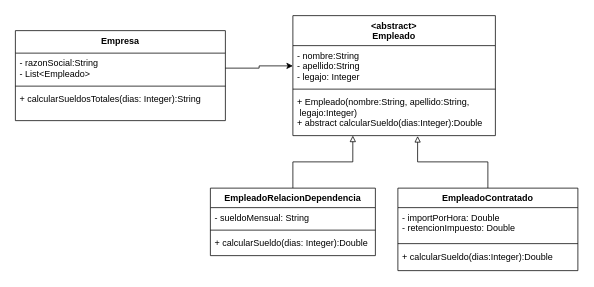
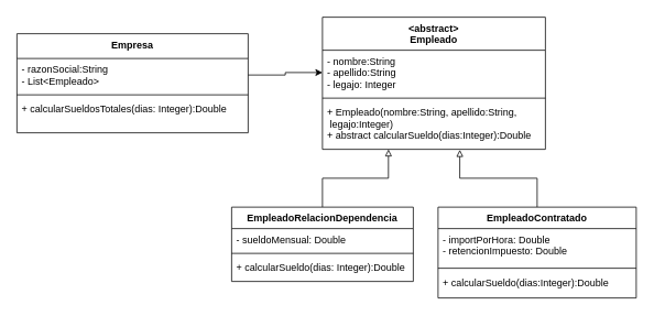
  <mxCell id="0" />
  <mxCell id="1" parent="0" />
  <mxCell id="2" value="&lt;abstract&gt;&#10;Empleado" style="swimlane;fontStyle=1;align=center;verticalAlign=top;childLayout=stackLayout;horizontal=1;startSize=40;horizontalStack=0;resizeParent=1;resizeParentMax=0;resizeLast=0;collapsible=1;marginBottom=0;" vertex="1" parent="1"><mxGeometry x="390" y="20" width="270" height="160" as="geometry" /></mxCell>
  <mxCell id="3" value="- nombre:String&#10;- apellido:String&#10;- legajo: Integer" style="text;strokeColor=none;fillColor=none;align=left;verticalAlign=top;spacingLeft=4;spacingRight=4;overflow=hidden;rotatable=0;points=[[0,0.5],[1,0.5]];portConstraint=eastwest;" vertex="1" parent="2"><mxGeometry y="40" width="270" height="54" as="geometry" /></mxCell>
  <mxCell id="4" value="" style="line;strokeWidth=1;fillColor=none;align=left;verticalAlign=middle;spacingTop=-1;spacingLeft=3;spacingRight=3;rotatable=0;labelPosition=right;points=[];portConstraint=eastwest;strokeColor=inherit;" vertex="1" parent="2"><mxGeometry y="94" width="270" height="8" as="geometry" /></mxCell>
  <mxCell id="5" value="+ Empleado(nombre:String, apellido:String,&#10; legajo:Integer)&#10;+ abstract calcularSueldo(dias:Integer):Double" style="text;strokeColor=none;fillColor=none;align=left;verticalAlign=top;spacingLeft=4;spacingRight=4;overflow=hidden;rotatable=0;points=[[0,0.5],[1,0.5]];portConstraint=eastwest;" vertex="1" parent="2"><mxGeometry y="102" width="270" height="58" as="geometry" /></mxCell>
  <mxCell id="6" value="Empresa" style="swimlane;fontStyle=1;align=center;verticalAlign=top;childLayout=stackLayout;horizontal=1;startSize=30;horizontalStack=0;resizeParent=1;resizeParentMax=0;resizeLast=0;collapsible=1;marginBottom=0;" vertex="1" parent="1"><mxGeometry x="20" y="40" width="280" height="120" as="geometry" /></mxCell>
  <mxCell id="7" value="- razonSocial:String&#10;- List&lt;Empleado&gt;" style="text;strokeColor=none;fillColor=none;align=left;verticalAlign=top;spacingLeft=4;spacingRight=4;overflow=hidden;rotatable=0;points=[[0,0.5],[1,0.5]];portConstraint=eastwest;" vertex="1" parent="6"><mxGeometry y="30" width="280" height="40" as="geometry" /></mxCell>
  <mxCell id="8" value="" style="line;strokeWidth=1;fillColor=none;align=left;verticalAlign=middle;spacingTop=-1;spacingLeft=3;spacingRight=3;rotatable=0;labelPosition=right;points=[];portConstraint=eastwest;strokeColor=inherit;" vertex="1" parent="6"><mxGeometry y="70" width="280" height="8" as="geometry" /></mxCell>
- <mxCell id="9" value="+ calcularSueldosTotales(dias: Integer):String" style="text;strokeColor=none;fillColor=none;align=left;verticalAlign=top;spacingLeft=4;spacingRight=4;overflow=hidden;rotatable=0;points=[[0,0.5],[1,0.5]];portConstraint=eastwest;" vertex="1" parent="6"><mxGeometry y="78" width="280" height="42" as="geometry" /></mxCell>
+ <mxCell id="9" value="+ calcularSueldosTotales(dias: Integer):Double" style="text;strokeColor=none;fillColor=none;align=left;verticalAlign=top;spacingLeft=4;spacingRight=4;overflow=hidden;rotatable=0;points=[[0,0.5],[1,0.5]];portConstraint=eastwest;" vertex="1" parent="6"><mxGeometry y="78" width="280" height="42" as="geometry" /></mxCell>
  <mxCell id="10" style="edgeStyle=orthogonalEdgeStyle;rounded=0;orthogonalLoop=1;jettySize=auto;html=1;entryX=0.296;entryY=1;entryDx=0;entryDy=0;entryPerimeter=0;endArrow=block;endFill=0;" edge="1" parent="1" source="11" target="5"><mxGeometry relative="1" as="geometry" /></mxCell>
  <mxCell id="11" value="EmpleadoRelacionDependencia" style="swimlane;fontStyle=1;align=center;verticalAlign=top;childLayout=stackLayout;horizontal=1;startSize=26;horizontalStack=0;resizeParent=1;resizeParentMax=0;resizeLast=0;collapsible=1;marginBottom=0;" vertex="1" parent="1"><mxGeometry x="280" y="250" width="220" height="90" as="geometry" /></mxCell>
- <mxCell id="12" value="- sueldoMensual: String" style="text;strokeColor=none;fillColor=none;align=left;verticalAlign=top;spacingLeft=4;spacingRight=4;overflow=hidden;rotatable=0;points=[[0,0.5],[1,0.5]];portConstraint=eastwest;" vertex="1" parent="11"><mxGeometry y="26" width="220" height="26" as="geometry" /></mxCell>
+ <mxCell id="12" value="- sueldoMensual: Double" style="text;strokeColor=none;fillColor=none;align=left;verticalAlign=top;spacingLeft=4;spacingRight=4;overflow=hidden;rotatable=0;points=[[0,0.5],[1,0.5]];portConstraint=eastwest;" vertex="1" parent="11"><mxGeometry y="26" width="220" height="26" as="geometry" /></mxCell>
  <mxCell id="13" value="" style="line;strokeWidth=1;fillColor=none;align=left;verticalAlign=middle;spacingTop=-1;spacingLeft=3;spacingRight=3;rotatable=0;labelPosition=right;points=[];portConstraint=eastwest;strokeColor=inherit;" vertex="1" parent="11"><mxGeometry y="52" width="220" height="8" as="geometry" /></mxCell>
  <mxCell id="14" value="+ calcularSueldo(dias: Integer):Double" style="text;strokeColor=none;fillColor=none;align=left;verticalAlign=top;spacingLeft=4;spacingRight=4;overflow=hidden;rotatable=0;points=[[0,0.5],[1,0.5]];portConstraint=eastwest;" vertex="1" parent="11"><mxGeometry y="60" width="220" height="30" as="geometry" /></mxCell>
  <mxCell id="15" style="edgeStyle=orthogonalEdgeStyle;rounded=0;orthogonalLoop=1;jettySize=auto;html=1;entryX=0.616;entryY=1.01;entryDx=0;entryDy=0;entryPerimeter=0;endArrow=block;endFill=0;" edge="1" parent="1" source="16" target="5"><mxGeometry relative="1" as="geometry" /></mxCell>
  <mxCell id="16" value="EmpleadoContratado" style="swimlane;fontStyle=1;align=center;verticalAlign=top;childLayout=stackLayout;horizontal=1;startSize=26;horizontalStack=0;resizeParent=1;resizeParentMax=0;resizeLast=0;collapsible=1;marginBottom=0;" vertex="1" parent="1"><mxGeometry x="530" y="250" width="240" height="110" as="geometry" /></mxCell>
  <mxCell id="17" value="- importPorHora: Double&#10;- retencionImpuesto: Double" style="text;strokeColor=none;fillColor=none;align=left;verticalAlign=top;spacingLeft=4;spacingRight=4;overflow=hidden;rotatable=0;points=[[0,0.5],[1,0.5]];portConstraint=eastwest;" vertex="1" parent="16"><mxGeometry y="26" width="240" height="44" as="geometry" /></mxCell>
  <mxCell id="18" value="" style="line;strokeWidth=1;fillColor=none;align=left;verticalAlign=middle;spacingTop=-1;spacingLeft=3;spacingRight=3;rotatable=0;labelPosition=right;points=[];portConstraint=eastwest;strokeColor=inherit;" vertex="1" parent="16"><mxGeometry y="70" width="240" height="8" as="geometry" /></mxCell>
  <mxCell id="19" value="+ calcularSueldo(dias:Integer):Double" style="text;strokeColor=none;fillColor=none;align=left;verticalAlign=top;spacingLeft=4;spacingRight=4;overflow=hidden;rotatable=0;points=[[0,0.5],[1,0.5]];portConstraint=eastwest;" vertex="1" parent="16"><mxGeometry y="78" width="240" height="32" as="geometry" /></mxCell>
  <mxCell id="20" style="edgeStyle=orthogonalEdgeStyle;rounded=0;orthogonalLoop=1;jettySize=auto;html=1;entryX=0;entryY=0.5;entryDx=0;entryDy=0;" edge="1" parent="1" source="7" target="3"><mxGeometry relative="1" as="geometry" /></mxCell>
